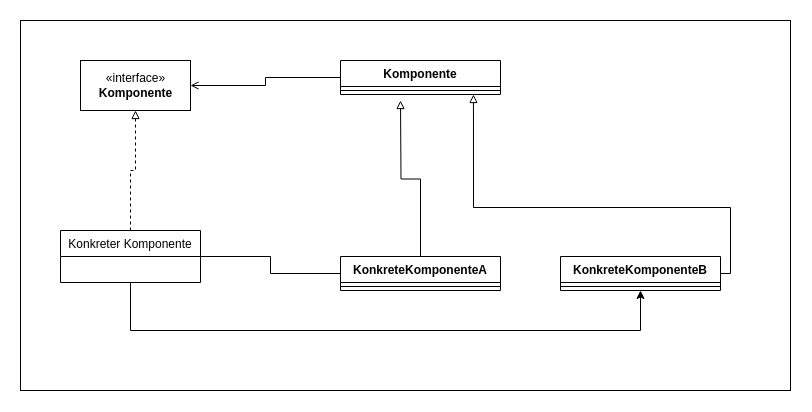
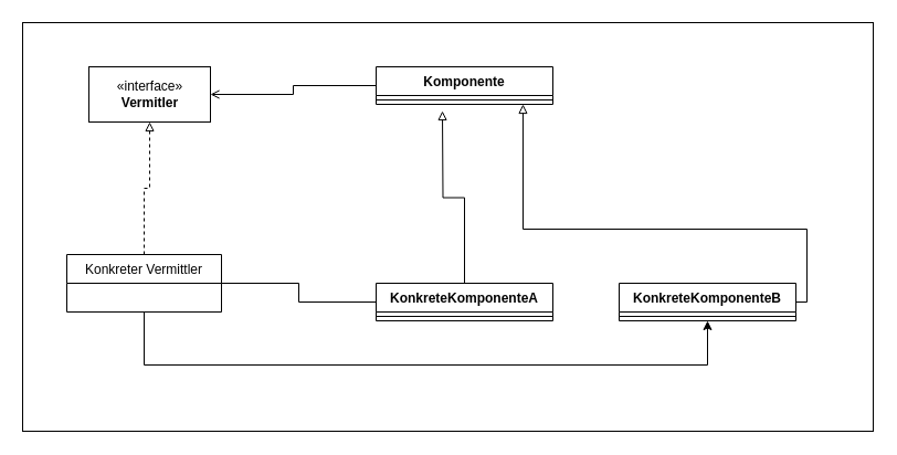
  <mxCell id="0" />
  <mxCell id="1" parent="0" />
  <mxCell id="2" value="" style="rounded=0;whiteSpace=wrap;html=1;" vertex="1" parent="1"><mxGeometry x="20" y="20" width="770" height="370" as="geometry" /></mxCell>
- <mxCell id="3" value="«interface»&lt;br&gt;&lt;b&gt;Komponente&lt;/b&gt;" style="html=1;" vertex="1" parent="1"><mxGeometry x="80" y="60" width="110" height="50" as="geometry" /></mxCell>
+ <mxCell id="3" value="«interface»&lt;br&gt;&lt;b&gt;Vermitler&lt;/b&gt;" style="html=1;" vertex="1" parent="1"><mxGeometry x="80" y="60" width="110" height="50" as="geometry" /></mxCell>
  <mxCell id="4" style="edgeStyle=orthogonalEdgeStyle;rounded=0;orthogonalLoop=1;jettySize=auto;html=1;entryX=0.5;entryY=1;entryDx=0;entryDy=0;endArrow=block;endFill=0;dashed=1;" edge="1" parent="1" source="7" target="3"><mxGeometry relative="1" as="geometry" /></mxCell>
  <mxCell id="5" style="edgeStyle=orthogonalEdgeStyle;rounded=0;orthogonalLoop=1;jettySize=auto;html=1;entryX=0;entryY=0.5;entryDx=0;entryDy=0;startArrow=none;startFill=0;endArrow=none;endFill=1;" edge="1" parent="1" source="7" target="12"><mxGeometry relative="1" as="geometry" /></mxCell>
  <mxCell id="6" style="edgeStyle=orthogonalEdgeStyle;rounded=0;orthogonalLoop=1;jettySize=auto;html=1;startArrow=none;startFill=0;endArrow=classic;endFill=1;" edge="1" parent="1" source="7" target="15"><mxGeometry relative="1" as="geometry"><Array as="points"><mxPoint x="130" y="330" /></Array></mxGeometry></mxCell>
- <mxCell id="7" value="Konkreter Komponente" style="swimlane;fontStyle=0;childLayout=stackLayout;horizontal=1;startSize=26;fillColor=none;horizontalStack=0;resizeParent=1;resizeParentMax=0;resizeLast=0;collapsible=1;marginBottom=0;" vertex="1" parent="1"><mxGeometry x="60" y="230" width="140" height="52" as="geometry" /></mxCell>
+ <mxCell id="7" value="Konkreter Vermittler" style="swimlane;fontStyle=0;childLayout=stackLayout;horizontal=1;startSize=26;fillColor=none;horizontalStack=0;resizeParent=1;resizeParentMax=0;resizeLast=0;collapsible=1;marginBottom=0;" vertex="1" parent="1"><mxGeometry x="60" y="230" width="140" height="52" as="geometry" /></mxCell>
  <mxCell id="8" style="edgeStyle=orthogonalEdgeStyle;rounded=0;orthogonalLoop=1;jettySize=auto;html=1;endArrow=open;endFill=1;startArrow=none;startFill=0;" edge="1" parent="1" source="9" target="3"><mxGeometry relative="1" as="geometry" /></mxCell>
  <mxCell id="9" value="Komponente" style="swimlane;fontStyle=1;align=center;verticalAlign=top;childLayout=stackLayout;horizontal=1;startSize=26;horizontalStack=0;resizeParent=1;resizeParentMax=0;resizeLast=0;collapsible=1;marginBottom=0;" vertex="1" parent="1"><mxGeometry x="340" y="60" width="160" height="34" as="geometry" /></mxCell>
  <mxCell id="10" value="" style="line;strokeWidth=1;fillColor=none;align=left;verticalAlign=middle;spacingTop=-1;spacingLeft=3;spacingRight=3;rotatable=0;labelPosition=right;points=[];portConstraint=eastwest;" vertex="1" parent="9"><mxGeometry y="26" width="160" height="8" as="geometry" /></mxCell>
  <mxCell id="11" style="edgeStyle=orthogonalEdgeStyle;rounded=0;orthogonalLoop=1;jettySize=auto;html=1;startArrow=none;startFill=0;endArrow=block;endFill=0;" edge="1" parent="1" source="12"><mxGeometry relative="1" as="geometry"><mxPoint x="400" y="100" as="targetPoint" /></mxGeometry></mxCell>
  <mxCell id="12" value="KonkreteKomponenteA" style="swimlane;fontStyle=1;align=center;verticalAlign=top;childLayout=stackLayout;horizontal=1;startSize=26;horizontalStack=0;resizeParent=1;resizeParentMax=0;resizeLast=0;collapsible=1;marginBottom=0;" vertex="1" parent="1"><mxGeometry x="340" y="256" width="160" height="34" as="geometry" /></mxCell>
  <mxCell id="13" value="" style="line;strokeWidth=1;fillColor=none;align=left;verticalAlign=middle;spacingTop=-1;spacingLeft=3;spacingRight=3;rotatable=0;labelPosition=right;points=[];portConstraint=eastwest;" vertex="1" parent="12"><mxGeometry y="26" width="160" height="8" as="geometry" /></mxCell>
  <mxCell id="14" style="edgeStyle=orthogonalEdgeStyle;rounded=0;orthogonalLoop=1;jettySize=auto;html=1;entryX=0.831;entryY=1;entryDx=0;entryDy=0;entryPerimeter=0;startArrow=none;startFill=0;endArrow=block;endFill=0;" edge="1" parent="1" source="15" target="10"><mxGeometry relative="1" as="geometry"><Array as="points"><mxPoint x="730" y="207" /><mxPoint x="473" y="207" /></Array></mxGeometry></mxCell>
  <mxCell id="15" value="KonkreteKomponenteB" style="swimlane;fontStyle=1;align=center;verticalAlign=top;childLayout=stackLayout;horizontal=1;startSize=26;horizontalStack=0;resizeParent=1;resizeParentMax=0;resizeLast=0;collapsible=1;marginBottom=0;" vertex="1" parent="1"><mxGeometry x="560" y="256" width="160" height="34" as="geometry" /></mxCell>
  <mxCell id="16" value="" style="line;strokeWidth=1;fillColor=none;align=left;verticalAlign=middle;spacingTop=-1;spacingLeft=3;spacingRight=3;rotatable=0;labelPosition=right;points=[];portConstraint=eastwest;" vertex="1" parent="15"><mxGeometry y="26" width="160" height="8" as="geometry" /></mxCell>
